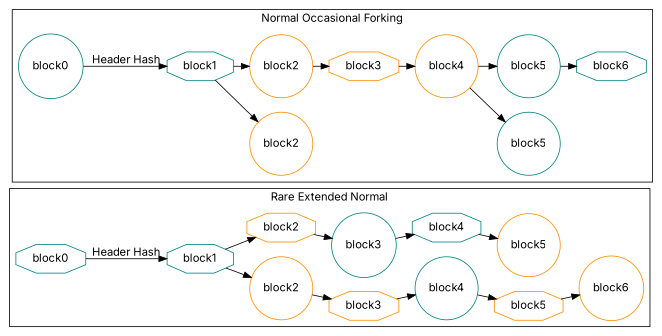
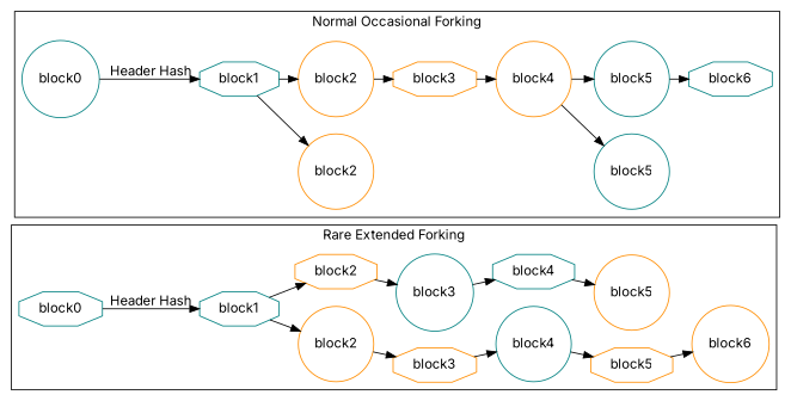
  digraph {
    rankdir=LR
    ranksep=0.1
    fontname=Inter
    node [color=teal shape=circle fontname=Inter]
    edge [fontname=Inter]
    n1 [label=block0 shape=octagon]
    n2 [label=block1 shape=octagon]
    n3 [label=block2 color=darkorange]
    n4 [label=block2 color=darkorange shape=octagon]
    n5 [label=block3 color=darkorange shape=octagon]
    n6 [label=block4]
    n7 [label=block5 color=darkorange shape=octagon]
    n8 [label=block6 color=darkorange]
    n9 [label=block3]
    n10 [label=block4 shape=octagon]
    n11 [label=block5 color=darkorange]
    n12 [label=block2 color=darkorange]
    n13 [label=block5]
    block1 [shape=octagon]
    block2 [color=darkorange]
    block4 [color=darkorange]
    block5
    block0
    block3 [color=darkorange shape=octagon]
    block6 [shape=octagon]
    subgraph cluster_1 {
-     label="Rare Extended Normal"
+     label="Rare Extended Forking"
      n1
      n2
      n3
      n4
      n5
      n6
      n7
      n8
      n9
      n10
      n11
    }
    subgraph cluster_2 {
      label="Normal Occasional Forking"
      n12
      n13
      block1
      block2
      block4
      block5
      block0
      block3
      block6
    }
    n1 -> n2 [label="Header Hash"]
    n2 -> n3
    n2 -> n4
    n3 -> n5
    n4 -> n9
    n5 -> n6
    n6 -> n7
    n7 -> n8
    n9 -> n10
    n10 -> n11
    block1 -> n12
    block1 -> block2 [weight=100]
    block2 -> block3
    block4 -> n13
    block4 -> block5 [weight=100]
    block5 -> block6
    block0 -> block1 [label="Header Hash"]
    block3 -> block4
  }
